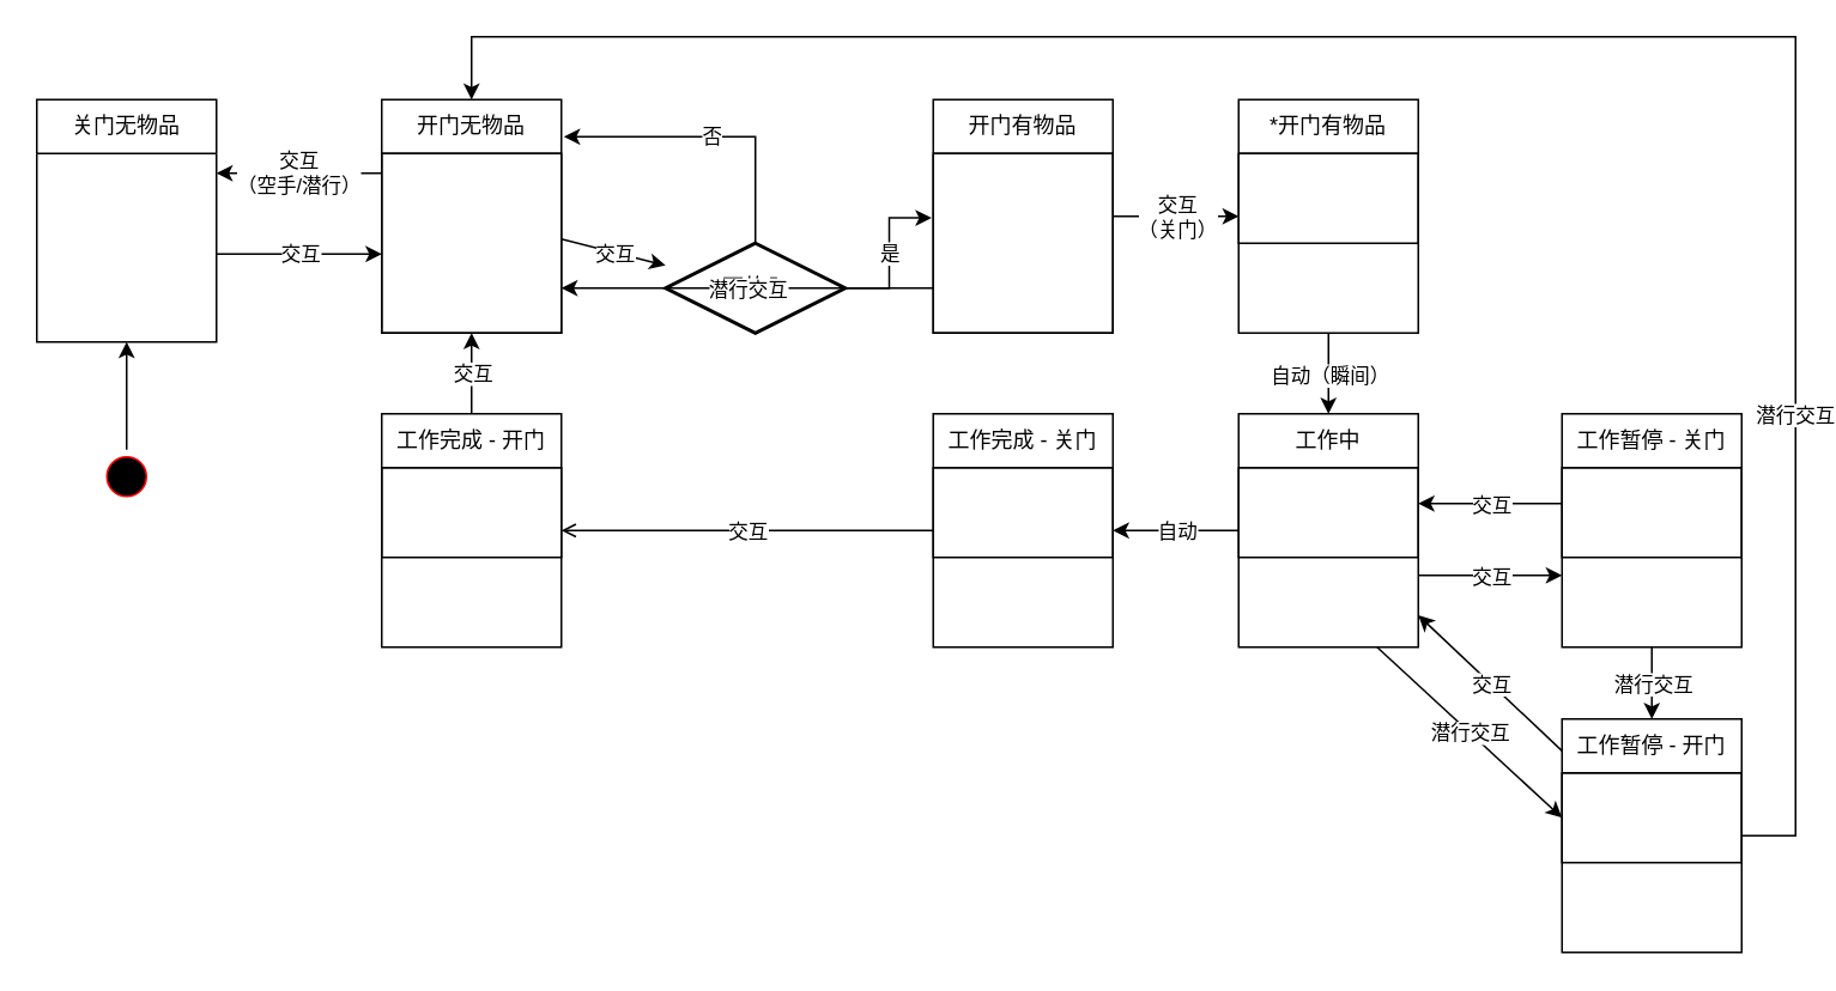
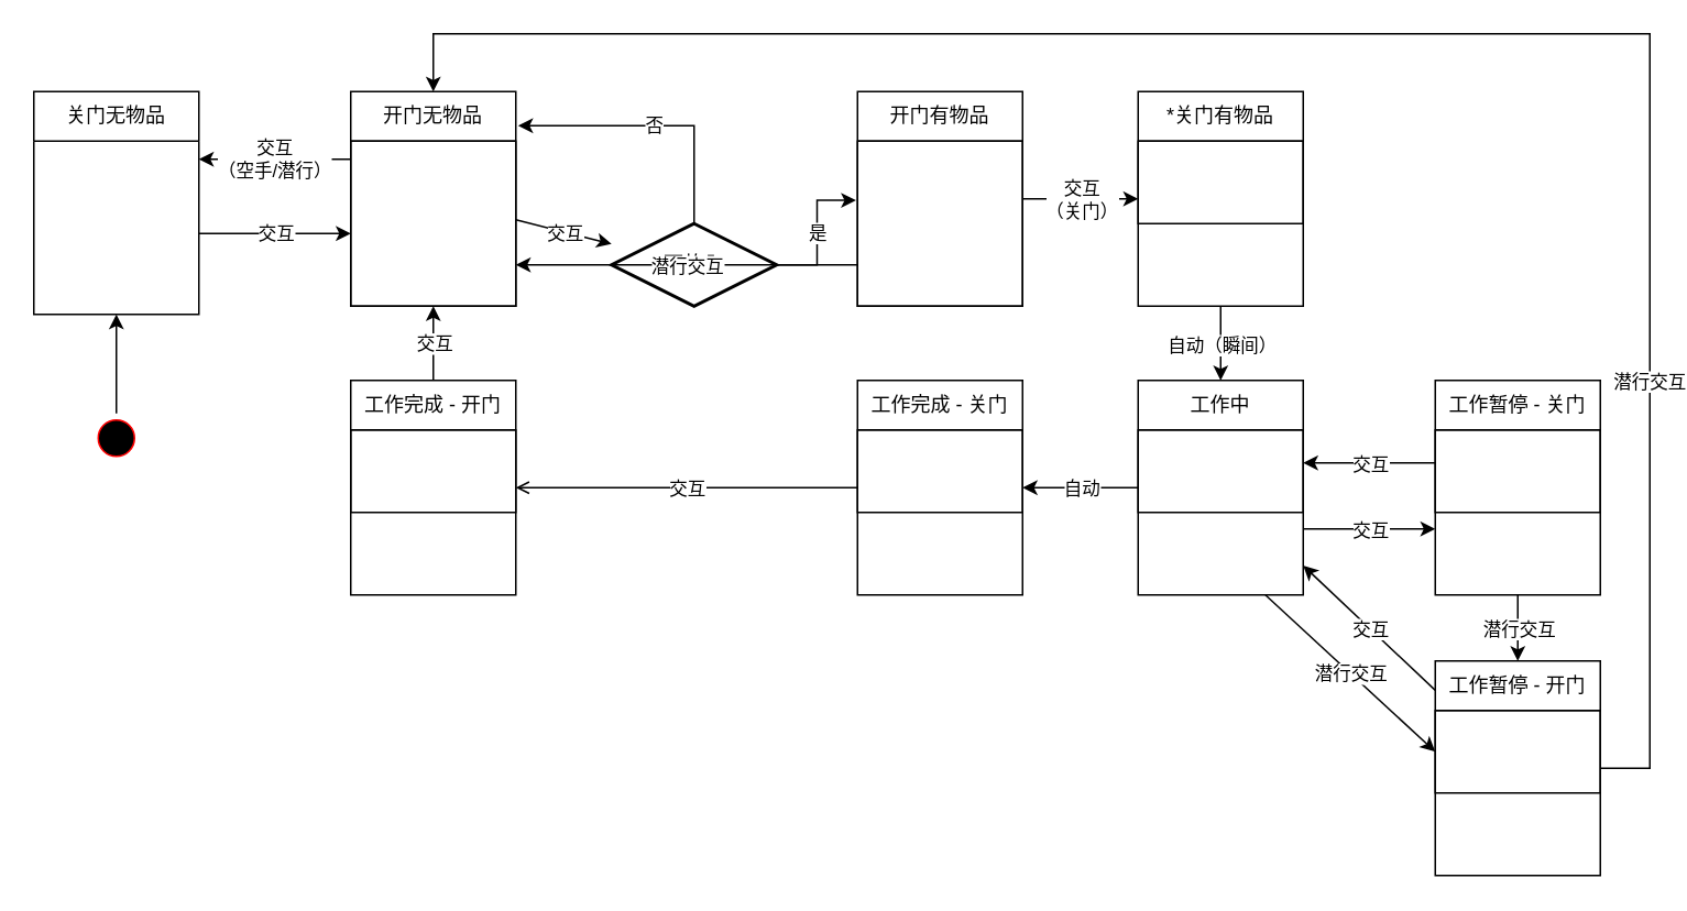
  <mxCell id="0" />
  <mxCell id="1" parent="0" />
  <mxCell id="2" value="" style="ellipse;html=1;shape=startState;fillColor=#000000;strokeColor=#ff0000;rounded=1;shadow=0;comic=0;labelBackgroundColor=none;fontFamily=Verdana;fontSize=12;fontColor=#000000;align=center;direction=south;" parent="1" vertex="1"><mxGeometry x="55" y="250" width="30" height="30" as="geometry" /></mxCell>
  <mxCell id="3" value="关门无物品" style="swimlane;fontStyle=0;childLayout=stackLayout;horizontal=1;startSize=30;horizontalStack=0;resizeParent=1;resizeParentMax=0;resizeLast=0;collapsible=1;marginBottom=0;whiteSpace=wrap;html=1;" parent="1" vertex="1"><mxGeometry x="20" y="55" width="100" height="135" as="geometry"><mxRectangle x="240" y="90" width="90" height="30" as="alternateBounds" /></mxGeometry></mxCell>
  <mxCell id="4" value="" style="endArrow=classic;html=1;rounded=0;" parent="1" source="2" target="3" edge="1"><mxGeometry width="50" height="50" relative="1" as="geometry"><mxPoint x="292" y="180" as="sourcePoint" /><mxPoint x="42" y="120" as="targetPoint" /></mxGeometry></mxCell>
  <mxCell id="5" value="" style="endArrow=classic;html=1;rounded=0;" parent="1" edge="1"><mxGeometry relative="1" as="geometry"><mxPoint x="120" y="141" as="sourcePoint" /><mxPoint x="212" y="141" as="targetPoint" /></mxGeometry></mxCell>
  <mxCell id="6" value="交互" style="edgeLabel;resizable=0;html=1;align=center;verticalAlign=middle;" parent="5" connectable="0" vertex="1"><mxGeometry relative="1" as="geometry"><mxPoint y="-1" as="offset" /></mxGeometry></mxCell>
  <mxCell id="7" value="开门无物品" style="swimlane;fontStyle=0;childLayout=stackLayout;horizontal=1;startSize=30;horizontalStack=0;resizeParent=1;resizeParentMax=0;resizeLast=0;collapsible=1;marginBottom=0;whiteSpace=wrap;html=1;" parent="1" vertex="1"><mxGeometry x="212" y="55" width="100" height="130" as="geometry"><mxRectangle x="240" y="90" width="90" height="30" as="alternateBounds" /></mxGeometry></mxCell>
  <mxCell id="8" value="" style="text;strokeColor=default;fillColor=none;align=left;verticalAlign=middle;spacingLeft=4;spacingRight=4;overflow=hidden;points=[[0,0.5],[1,0.5]];portConstraint=eastwest;rotatable=0;whiteSpace=wrap;html=1;labelBorderColor=none;labelBackgroundColor=none;" parent="7" vertex="1"><mxGeometry y="30" width="100" height="100" as="geometry" /></mxCell>
  <mxCell id="9" value="开门有物品" style="swimlane;fontStyle=0;childLayout=stackLayout;horizontal=1;startSize=30;horizontalStack=0;resizeParent=1;resizeParentMax=0;resizeLast=0;collapsible=1;marginBottom=0;whiteSpace=wrap;html=1;" parent="1" vertex="1"><mxGeometry x="519" y="55" width="100" height="130" as="geometry"><mxRectangle x="240" y="90" width="90" height="30" as="alternateBounds" /></mxGeometry></mxCell>
  <mxCell id="10" value="&lt;span style=&quot;&quot;&gt;&lt;font color=&quot;#ff0000&quot;&gt;&lt;br&gt;&lt;/font&gt;&lt;/span&gt;" style="text;strokeColor=default;fillColor=none;align=left;verticalAlign=middle;spacingLeft=4;spacingRight=4;overflow=hidden;points=[[0,0.5],[1,0.5]];portConstraint=eastwest;rotatable=0;whiteSpace=wrap;html=1;labelBorderColor=none;labelBackgroundColor=none;" parent="9" vertex="1"><mxGeometry y="30" width="100" height="100" as="geometry" /></mxCell>
  <mxCell id="11" value="" style="endArrow=classic;html=1;rounded=0;" parent="1" source="7" target="51" edge="1"><mxGeometry relative="1" as="geometry"><mxPoint x="352" y="130" as="sourcePoint" /><mxPoint x="412" y="120" as="targetPoint" /></mxGeometry></mxCell>
  <mxCell id="12" value="交互" style="edgeLabel;resizable=0;html=1;align=center;verticalAlign=middle;" parent="11" connectable="0" vertex="1"><mxGeometry relative="1" as="geometry" /></mxCell>
- <mxCell id="13" value="*开门有物品" style="swimlane;fontStyle=0;childLayout=stackLayout;horizontal=1;startSize=30;horizontalStack=0;resizeParent=1;resizeParentMax=0;resizeLast=0;collapsible=1;marginBottom=0;whiteSpace=wrap;html=1;" parent="1" vertex="1"><mxGeometry x="689" y="55" width="100" height="130" as="geometry"><mxRectangle x="240" y="90" width="90" height="30" as="alternateBounds" /></mxGeometry></mxCell>
+ <mxCell id="13" value="*关门有物品" style="swimlane;fontStyle=0;childLayout=stackLayout;horizontal=1;startSize=30;horizontalStack=0;resizeParent=1;resizeParentMax=0;resizeLast=0;collapsible=1;marginBottom=0;whiteSpace=wrap;html=1;" parent="1" vertex="1"><mxGeometry x="689" y="55" width="100" height="130" as="geometry"><mxRectangle x="240" y="90" width="90" height="30" as="alternateBounds" /></mxGeometry></mxCell>
  <mxCell id="14" value="&lt;span style=&quot;&quot;&gt;&lt;br&gt;&lt;/span&gt;" style="text;strokeColor=default;fillColor=none;align=left;verticalAlign=middle;spacingLeft=4;spacingRight=4;overflow=hidden;points=[[0,0.5],[1,0.5]];portConstraint=eastwest;rotatable=0;whiteSpace=wrap;html=1;labelBorderColor=none;labelBackgroundColor=none;" parent="13" vertex="1"><mxGeometry y="30" width="100" height="50" as="geometry" /></mxCell>
  <mxCell id="15" value="&lt;span style=&quot;border-color: var(--border-color);&quot;&gt;&lt;br&gt;&lt;/span&gt;" style="text;strokeColor=none;fillColor=none;align=left;verticalAlign=middle;spacingLeft=4;spacingRight=4;overflow=hidden;points=[[0,0.5],[1,0.5]];portConstraint=eastwest;rotatable=0;whiteSpace=wrap;html=1;" parent="13" vertex="1"><mxGeometry y="80" width="100" height="50" as="geometry" /></mxCell>
  <mxCell id="16" value="" style="endArrow=classic;html=1;rounded=0;" parent="1" source="9" target="13" edge="1"><mxGeometry relative="1" as="geometry"><mxPoint x="469" y="130" as="sourcePoint" /><mxPoint x="559" y="130" as="targetPoint" /></mxGeometry></mxCell>
  <mxCell id="17" value="交互&lt;br&gt;（关门）" style="edgeLabel;resizable=0;html=1;align=center;verticalAlign=middle;" parent="16" connectable="0" vertex="1"><mxGeometry relative="1" as="geometry" /></mxCell>
  <mxCell id="18" value="" style="endArrow=classic;html=1;rounded=0;" parent="1" source="13" target="20" edge="1"><mxGeometry relative="1" as="geometry"><mxPoint x="609" y="250" as="sourcePoint" /><mxPoint x="739" y="230" as="targetPoint" /></mxGeometry></mxCell>
  <mxCell id="19" value="自动（瞬间）" style="edgeLabel;resizable=0;html=1;align=center;verticalAlign=middle;" parent="18" connectable="0" vertex="1"><mxGeometry relative="1" as="geometry" /></mxCell>
  <mxCell id="20" value="工作中" style="swimlane;fontStyle=0;childLayout=stackLayout;horizontal=1;startSize=30;horizontalStack=0;resizeParent=1;resizeParentMax=0;resizeLast=0;collapsible=1;marginBottom=0;whiteSpace=wrap;html=1;" parent="1" vertex="1"><mxGeometry x="689" y="230" width="100" height="130" as="geometry"><mxRectangle x="240" y="90" width="90" height="30" as="alternateBounds" /></mxGeometry></mxCell>
  <mxCell id="21" value="&lt;span style=&quot;&quot;&gt;&lt;br&gt;&lt;/span&gt;" style="text;strokeColor=default;fillColor=none;align=left;verticalAlign=middle;spacingLeft=4;spacingRight=4;overflow=hidden;points=[[0,0.5],[1,0.5]];portConstraint=eastwest;rotatable=0;whiteSpace=wrap;html=1;labelBorderColor=none;labelBackgroundColor=none;" parent="20" vertex="1"><mxGeometry y="30" width="100" height="50" as="geometry" /></mxCell>
  <mxCell id="22" value="&lt;span style=&quot;border-color: var(--border-color);&quot;&gt;&lt;br&gt;&lt;/span&gt;" style="text;strokeColor=none;fillColor=none;align=left;verticalAlign=middle;spacingLeft=4;spacingRight=4;overflow=hidden;points=[[0,0.5],[1,0.5]];portConstraint=eastwest;rotatable=0;whiteSpace=wrap;html=1;" parent="20" vertex="1"><mxGeometry y="80" width="100" height="50" as="geometry" /></mxCell>
  <mxCell id="23" value="工作完成 - 关门" style="swimlane;fontStyle=0;childLayout=stackLayout;horizontal=1;startSize=30;horizontalStack=0;resizeParent=1;resizeParentMax=0;resizeLast=0;collapsible=1;marginBottom=0;whiteSpace=wrap;html=1;" parent="1" vertex="1"><mxGeometry x="519" y="230" width="100" height="130" as="geometry"><mxRectangle x="240" y="90" width="90" height="30" as="alternateBounds" /></mxGeometry></mxCell>
  <mxCell id="24" value="&lt;span style=&quot;&quot;&gt;&lt;br&gt;&lt;/span&gt;" style="text;strokeColor=default;fillColor=none;align=left;verticalAlign=middle;spacingLeft=4;spacingRight=4;overflow=hidden;points=[[0,0.5],[1,0.5]];portConstraint=eastwest;rotatable=0;whiteSpace=wrap;html=1;labelBorderColor=none;labelBackgroundColor=none;" parent="23" vertex="1"><mxGeometry y="30" width="100" height="50" as="geometry" /></mxCell>
  <mxCell id="25" value="&lt;span style=&quot;border-color: var(--border-color);&quot;&gt;&lt;br&gt;&lt;/span&gt;" style="text;strokeColor=none;fillColor=none;align=left;verticalAlign=middle;spacingLeft=4;spacingRight=4;overflow=hidden;points=[[0,0.5],[1,0.5]];portConstraint=eastwest;rotatable=0;whiteSpace=wrap;html=1;" parent="23" vertex="1"><mxGeometry y="80" width="100" height="50" as="geometry" /></mxCell>
  <mxCell id="26" value="" style="endArrow=classic;html=1;rounded=0;" parent="1" source="20" target="23" edge="1"><mxGeometry relative="1" as="geometry"><mxPoint x="749" y="195" as="sourcePoint" /><mxPoint x="749" y="240" as="targetPoint" /></mxGeometry></mxCell>
  <mxCell id="27" value="自动" style="edgeLabel;resizable=0;html=1;align=center;verticalAlign=middle;" parent="26" connectable="0" vertex="1"><mxGeometry relative="1" as="geometry" /></mxCell>
  <mxCell id="28" value="工作完成 - 开门" style="swimlane;fontStyle=0;childLayout=stackLayout;horizontal=1;startSize=30;horizontalStack=0;resizeParent=1;resizeParentMax=0;resizeLast=0;collapsible=1;marginBottom=0;whiteSpace=wrap;html=1;" parent="1" vertex="1"><mxGeometry x="212" y="230" width="100" height="130" as="geometry"><mxRectangle x="240" y="90" width="90" height="30" as="alternateBounds" /></mxGeometry></mxCell>
  <mxCell id="29" value="&lt;span style=&quot;&quot;&gt;&lt;br&gt;&lt;/span&gt;" style="text;strokeColor=default;fillColor=none;align=left;verticalAlign=middle;spacingLeft=4;spacingRight=4;overflow=hidden;points=[[0,0.5],[1,0.5]];portConstraint=eastwest;rotatable=0;whiteSpace=wrap;html=1;labelBorderColor=none;labelBackgroundColor=none;" parent="28" vertex="1"><mxGeometry y="30" width="100" height="50" as="geometry" /></mxCell>
  <mxCell id="30" value="&lt;span style=&quot;border-color: var(--border-color);&quot;&gt;&lt;br&gt;&lt;/span&gt;" style="text;strokeColor=none;fillColor=none;align=left;verticalAlign=middle;spacingLeft=4;spacingRight=4;overflow=hidden;points=[[0,0.5],[1,0.5]];portConstraint=eastwest;rotatable=0;whiteSpace=wrap;html=1;" parent="28" vertex="1"><mxGeometry y="80" width="100" height="50" as="geometry" /></mxCell>
  <mxCell id="31" value="" style="endArrow=open;html=1;rounded=0;" parent="1" source="23" target="28" edge="1"><mxGeometry relative="1" as="geometry"><mxPoint x="269" y="130" as="sourcePoint" /><mxPoint x="349" y="130" as="targetPoint" /></mxGeometry></mxCell>
  <mxCell id="32" value="交互" style="edgeLabel;resizable=0;html=1;align=center;verticalAlign=middle;" parent="31" connectable="0" vertex="1"><mxGeometry relative="1" as="geometry" /></mxCell>
  <mxCell id="33" value="" style="endArrow=classic;html=1;rounded=0;" parent="1" source="28" target="7" edge="1"><mxGeometry relative="1" as="geometry"><mxPoint x="312" y="440" as="sourcePoint" /><mxPoint x="232" y="440" as="targetPoint" /></mxGeometry></mxCell>
  <mxCell id="34" value="交互" style="edgeLabel;resizable=0;html=1;align=center;verticalAlign=middle;" parent="33" connectable="0" vertex="1"><mxGeometry relative="1" as="geometry" /></mxCell>
  <mxCell id="35" value="工作暂停 - 关门" style="swimlane;fontStyle=0;childLayout=stackLayout;horizontal=1;startSize=30;horizontalStack=0;resizeParent=1;resizeParentMax=0;resizeLast=0;collapsible=1;marginBottom=0;whiteSpace=wrap;html=1;" parent="1" vertex="1"><mxGeometry x="869" y="230" width="100" height="130" as="geometry"><mxRectangle x="240" y="90" width="90" height="30" as="alternateBounds" /></mxGeometry></mxCell>
  <mxCell id="36" value="&lt;span style=&quot;&quot;&gt;&lt;br&gt;&lt;/span&gt;" style="text;strokeColor=default;fillColor=none;align=left;verticalAlign=middle;spacingLeft=4;spacingRight=4;overflow=hidden;points=[[0,0.5],[1,0.5]];portConstraint=eastwest;rotatable=0;whiteSpace=wrap;html=1;labelBorderColor=none;labelBackgroundColor=none;" parent="35" vertex="1"><mxGeometry y="30" width="100" height="50" as="geometry" /></mxCell>
  <mxCell id="37" value="&lt;span style=&quot;border-color: var(--border-color);&quot;&gt;&lt;br&gt;&lt;/span&gt;" style="text;strokeColor=none;fillColor=none;align=left;verticalAlign=middle;spacingLeft=4;spacingRight=4;overflow=hidden;points=[[0,0.5],[1,0.5]];portConstraint=eastwest;rotatable=0;whiteSpace=wrap;html=1;" parent="35" vertex="1"><mxGeometry y="80" width="100" height="50" as="geometry" /></mxCell>
  <mxCell id="38" value="" style="endArrow=classic;html=1;rounded=0;" parent="1" edge="1"><mxGeometry relative="1" as="geometry"><mxPoint x="789" y="320" as="sourcePoint" /><mxPoint x="869" y="320" as="targetPoint" /></mxGeometry></mxCell>
  <mxCell id="39" value="交互" style="edgeLabel;resizable=0;html=1;align=center;verticalAlign=middle;" parent="38" connectable="0" vertex="1"><mxGeometry relative="1" as="geometry" /></mxCell>
  <mxCell id="40" value="" style="endArrow=classic;html=1;rounded=0;" parent="1" edge="1"><mxGeometry relative="1" as="geometry"><mxPoint x="869" y="280" as="sourcePoint" /><mxPoint x="789" y="280" as="targetPoint" /></mxGeometry></mxCell>
  <mxCell id="41" value="交互" style="edgeLabel;resizable=0;html=1;align=center;verticalAlign=middle;" parent="40" connectable="0" vertex="1"><mxGeometry relative="1" as="geometry" /></mxCell>
  <mxCell id="42" value="工作暂停 - 开门" style="swimlane;fontStyle=0;childLayout=stackLayout;horizontal=1;startSize=30;horizontalStack=0;resizeParent=1;resizeParentMax=0;resizeLast=0;collapsible=1;marginBottom=0;whiteSpace=wrap;html=1;" parent="1" vertex="1"><mxGeometry x="869" y="400" width="100" height="130" as="geometry"><mxRectangle x="240" y="90" width="90" height="30" as="alternateBounds" /></mxGeometry></mxCell>
  <mxCell id="43" value="&lt;span style=&quot;&quot;&gt;&lt;br&gt;&lt;/span&gt;" style="text;strokeColor=default;fillColor=none;align=left;verticalAlign=middle;spacingLeft=4;spacingRight=4;overflow=hidden;points=[[0,0.5],[1,0.5]];portConstraint=eastwest;rotatable=0;whiteSpace=wrap;html=1;labelBorderColor=none;labelBackgroundColor=none;" parent="42" vertex="1"><mxGeometry y="30" width="100" height="50" as="geometry" /></mxCell>
  <mxCell id="44" value="&lt;span style=&quot;border-color: var(--border-color);&quot;&gt;&lt;br&gt;&lt;/span&gt;" style="text;strokeColor=none;fillColor=none;align=left;verticalAlign=middle;spacingLeft=4;spacingRight=4;overflow=hidden;points=[[0,0.5],[1,0.5]];portConstraint=eastwest;rotatable=0;whiteSpace=wrap;html=1;" parent="42" vertex="1"><mxGeometry y="80" width="100" height="50" as="geometry" /></mxCell>
  <mxCell id="45" value="" style="endArrow=classic;html=1;rounded=0;" parent="1" edge="1"><mxGeometry relative="1" as="geometry"><mxPoint x="919" y="360" as="sourcePoint" /><mxPoint x="919" y="400" as="targetPoint" /></mxGeometry></mxCell>
  <mxCell id="46" value="潜行交互" style="edgeLabel;resizable=0;html=1;align=center;verticalAlign=middle;" parent="45" connectable="0" vertex="1"><mxGeometry relative="1" as="geometry" /></mxCell>
  <mxCell id="47" value="" style="endArrow=classic;html=1;rounded=0;curved=0;strokeColor=default;entryX=0.5;entryY=0;entryDx=0;entryDy=0;" parent="1" source="42" target="7" edge="1"><mxGeometry relative="1" as="geometry"><mxPoint x="999" y="270" as="sourcePoint" /><mxPoint x="559" y="20" as="targetPoint" /><Array as="points"><mxPoint x="999" y="465" /><mxPoint x="999" y="20" /><mxPoint x="262" y="20" /></Array></mxGeometry></mxCell>
  <mxCell id="48" value="潜行交互" style="edgeLabel;resizable=0;html=1;align=center;verticalAlign=middle;" parent="47" connectable="0" vertex="1"><mxGeometry relative="1" as="geometry"><mxPoint x="148" y="210" as="offset" /></mxGeometry></mxCell>
  <mxCell id="49" value="" style="endArrow=classic;html=1;rounded=0;" parent="1" source="42" target="20" edge="1"><mxGeometry relative="1" as="geometry"><mxPoint x="944" y="400" as="sourcePoint" /><mxPoint x="944" y="360" as="targetPoint" /></mxGeometry></mxCell>
  <mxCell id="50" value="交互" style="edgeLabel;resizable=0;html=1;align=center;verticalAlign=middle;" parent="49" connectable="0" vertex="1"><mxGeometry relative="1" as="geometry" /></mxCell>
  <mxCell id="51" value="可放入" style="strokeWidth=2;html=1;shape=mxgraph.flowchart.decision;whiteSpace=wrap;" parent="1" vertex="1"><mxGeometry x="370" y="135" width="100" height="50" as="geometry" /></mxCell>
  <mxCell id="52" value="否" style="edgeStyle=orthogonalEdgeStyle;rounded=0;orthogonalLoop=1;jettySize=auto;html=1;exitX=0.5;exitY=0;exitDx=0;exitDy=0;exitPerimeter=0;entryX=1.014;entryY=0.159;entryDx=0;entryDy=0;entryPerimeter=0;" parent="1" source="51" target="7" edge="1"><mxGeometry relative="1" as="geometry" /></mxCell>
  <mxCell id="53" value="交互&lt;br&gt;（空手/潜行）" style="edgeStyle=orthogonalEdgeStyle;rounded=0;orthogonalLoop=1;jettySize=auto;html=1;" parent="1" edge="1"><mxGeometry relative="1" as="geometry"><mxPoint x="212" y="96" as="sourcePoint" /><mxPoint x="120" y="96" as="targetPoint" /></mxGeometry></mxCell>
  <mxCell id="54" value="" style="endArrow=classic;html=1;rounded=0;entryX=0;entryY=0.5;entryDx=0;entryDy=0;" parent="1" source="22" target="43" edge="1"><mxGeometry relative="1" as="geometry"><mxPoint x="929" y="370" as="sourcePoint" /><mxPoint x="868" y="438" as="targetPoint" /></mxGeometry></mxCell>
  <mxCell id="55" value="潜行交互" style="edgeLabel;resizable=0;html=1;align=center;verticalAlign=middle;" parent="54" connectable="0" vertex="1"><mxGeometry relative="1" as="geometry" /></mxCell>
  <mxCell id="56" value="" style="endArrow=classic;html=1;rounded=0;exitX=0;exitY=0.5;exitDx=0;exitDy=0;entryX=1;entryY=0.5;entryDx=0;entryDy=0;" parent="1" edge="1"><mxGeometry relative="1" as="geometry"><mxPoint x="519" y="160" as="sourcePoint" /><mxPoint x="312" y="160" as="targetPoint" /></mxGeometry></mxCell>
  <mxCell id="57" value="潜行交互" style="edgeLabel;resizable=0;html=1;align=center;verticalAlign=middle;" parent="56" connectable="0" vertex="1"><mxGeometry relative="1" as="geometry" /></mxCell>
  <mxCell id="58" value="是" style="edgeStyle=orthogonalEdgeStyle;rounded=0;orthogonalLoop=1;jettySize=auto;html=1;exitX=1;exitY=0.5;exitDx=0;exitDy=0;exitPerimeter=0;entryX=-0.009;entryY=0.359;entryDx=0;entryDy=0;entryPerimeter=0;" edge="1" parent="1" source="51" target="10"><mxGeometry relative="1" as="geometry"><mxPoint x="430" y="105" as="sourcePoint" /><mxPoint x="470" y="50" as="targetPoint" /></mxGeometry></mxCell>
